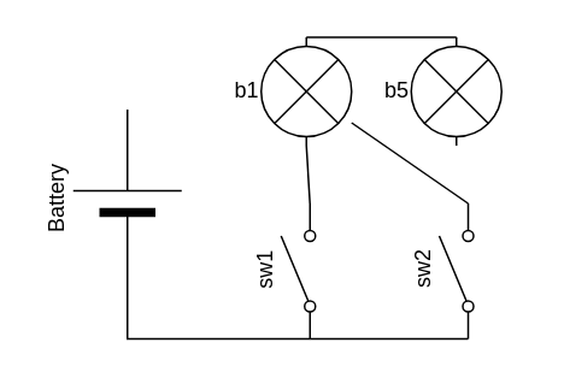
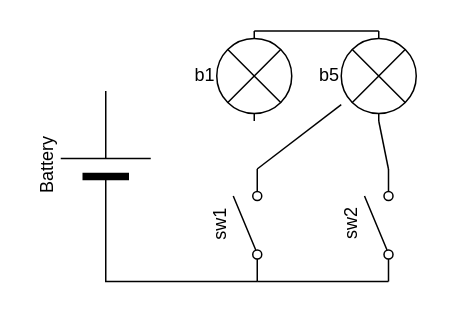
  <mxCell id="0" />
  <mxCell id="1" parent="0" />
  <mxCell id="2" value="&lt;div&gt;&lt;span style=&quot;background-color: transparent&quot;&gt;Batter&lt;/span&gt;y&lt;/div&gt;" style="verticalLabelPosition=top;shadow=0;dashed=0;align=center;fillColor=#000000;html=1;verticalAlign=bottom;strokeWidth=1;shape=mxgraph.electrical.miscellaneous.monocell_battery;rotation=-90;direction=east;labelPosition=center;horizontal=1;" parent="1" vertex="1"><mxGeometry x="20" y="80" width="100" height="60" as="geometry" /></mxCell>
  <mxCell id="3" value="sw1" style="pointerEvents=1;verticalLabelPosition=top;shadow=0;dashed=0;align=center;html=1;verticalAlign=bottom;shape=mxgraph.electrical.electro-mechanical.simple_switch;rotation=-90;labelPosition=center;" parent="1" vertex="1"><mxGeometry x="127" y="140" width="75" height="19" as="geometry" /></mxCell>
  <mxCell id="4" value="b5" style="pointerEvents=1;verticalLabelPosition=middle;shadow=0;dashed=0;align=right;html=1;verticalAlign=middle;shape=mxgraph.electrical.miscellaneous.light_bulb;direction=south;labelPosition=left;" parent="1" vertex="1"><mxGeometry x="227" y="20" width="50" height="60" as="geometry" /></mxCell>
  <mxCell id="5" value="b1" style="pointerEvents=1;verticalLabelPosition=middle;shadow=0;dashed=0;align=right;html=1;verticalAlign=middle;shape=mxgraph.electrical.miscellaneous.light_bulb;direction=south;labelPosition=left;" parent="1" vertex="1"><mxGeometry x="144" y="20" width="50" height="60" as="geometry" /></mxCell>
  <mxCell id="6" value="&lt;div&gt;sw2&lt;/div&gt;" style="pointerEvents=1;verticalLabelPosition=top;shadow=0;dashed=0;align=center;html=1;verticalAlign=bottom;shape=mxgraph.electrical.electro-mechanical.simple_switch;rotation=-90;labelPosition=center;" parent="1" vertex="1"><mxGeometry x="214.5" y="140" width="75" height="19" as="geometry" /></mxCell>
  <mxCell id="7" value="" style="endArrow=none;html=1;rounded=0;exitX=0;exitY=0.5;exitDx=0;exitDy=0;exitPerimeter=0;entryX=0;entryY=0.84;entryDx=0;entryDy=0;entryPerimeter=0;" parent="1" source="2" target="3" edge="1"><mxGeometry width="50" height="50" relative="1" as="geometry"><mxPoint x="350" y="10" as="sourcePoint" /><mxPoint x="400" y="-40" as="targetPoint" /><Array as="points"><mxPoint x="70" y="187" /></Array></mxGeometry></mxCell>
  <mxCell id="8" value="" style="endArrow=none;html=1;exitX=0;exitY=0.84;exitDx=0;exitDy=0;exitPerimeter=0;entryX=0;entryY=0.84;entryDx=0;entryDy=0;entryPerimeter=0;" parent="1" source="3" target="6" edge="1"><mxGeometry width="50" height="50" relative="1" as="geometry"><mxPoint x="350" y="10" as="sourcePoint" /><mxPoint x="400" y="-40" as="targetPoint" /></mxGeometry></mxCell>
- <mxCell id="9" value="" style="endArrow=none;html=1;exitX=1;exitY=0.84;exitDx=0;exitDy=0;exitPerimeter=0;entryX=1;entryY=0.5;entryDx=0;entryDy=0;entryPerimeter=0;" parent="1" source="3" target="5" edge="1"><mxGeometry width="50" height="50" relative="1" as="geometry"><mxPoint x="350" y="10" as="sourcePoint" /><mxPoint x="400" y="-40" as="targetPoint" /></mxGeometry></mxCell>
- <mxCell id="10" value="" style="endArrow=none;html=1;exitX=1;exitY=0.84;exitDx=0;exitDy=0;exitPerimeter=0;rounded=0;" parent="1" source="6" target="5" edge="1"><mxGeometry width="50" height="50" relative="1" as="geometry"><mxPoint x="350" y="10" as="sourcePoint" /><mxPoint x="400" y="-40" as="targetPoint" /></mxGeometry></mxCell>
+ <mxCell id="9" value="" style="endArrow=none;html=1;exitX=1;exitY=0.84;exitDx=0;exitDy=0;exitPerimeter=0;" parent="1" source="3" target="4" edge="1"><mxGeometry width="50" height="50" relative="1" as="geometry"><mxPoint x="350" y="10" as="sourcePoint" /><mxPoint x="400" y="-40" as="targetPoint" /></mxGeometry></mxCell>
+ <mxCell id="10" value="" style="endArrow=none;html=1;exitX=1;exitY=0.84;exitDx=0;exitDy=0;exitPerimeter=0;entryX=1;entryY=0.5;entryDx=0;entryDy=0;entryPerimeter=0;rounded=0;" parent="1" source="6" target="4" edge="1"><mxGeometry width="50" height="50" relative="1" as="geometry"><mxPoint x="350" y="10" as="sourcePoint" /><mxPoint x="400" y="-40" as="targetPoint" /></mxGeometry></mxCell>
  <mxCell id="11" value="" style="endArrow=none;html=1;exitX=0;exitY=0.5;exitDx=0;exitDy=0;exitPerimeter=0;entryX=0;entryY=0.5;entryDx=0;entryDy=0;entryPerimeter=0;" parent="1" source="5" target="4" edge="1"><mxGeometry width="50" height="50" relative="1" as="geometry"><mxPoint x="350" y="10" as="sourcePoint" /><mxPoint x="400" y="-40" as="targetPoint" /></mxGeometry></mxCell>
